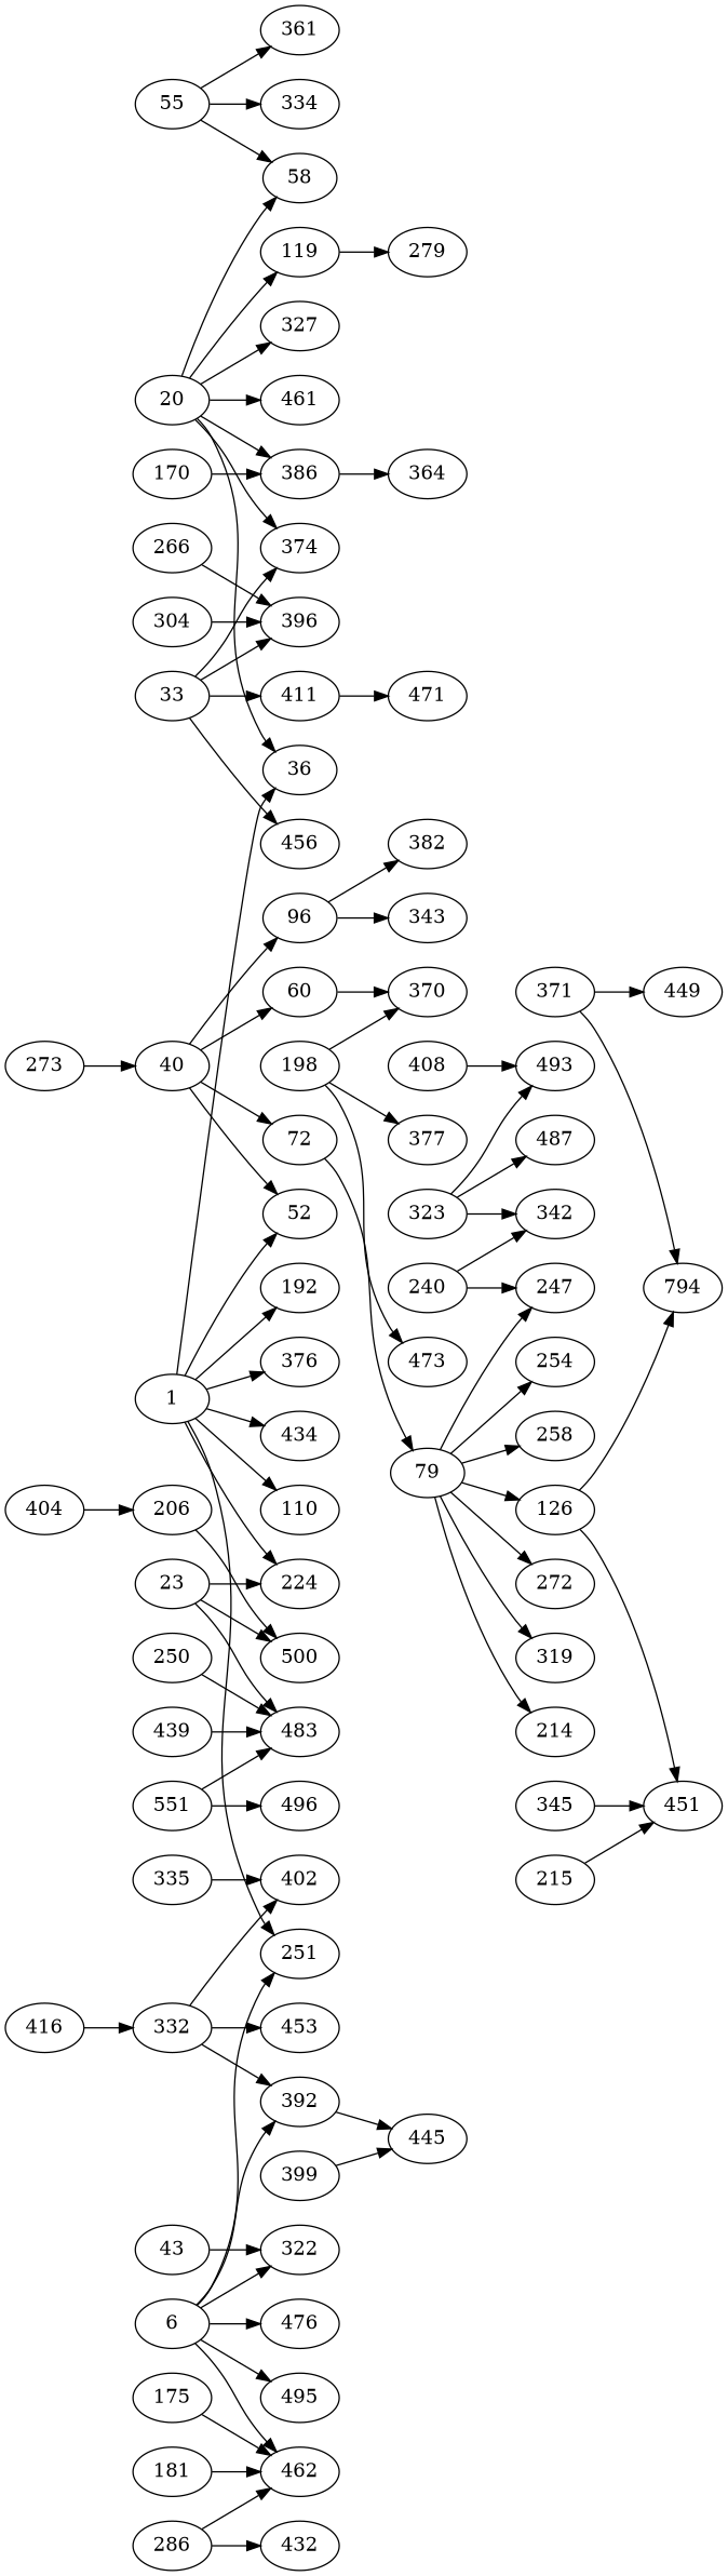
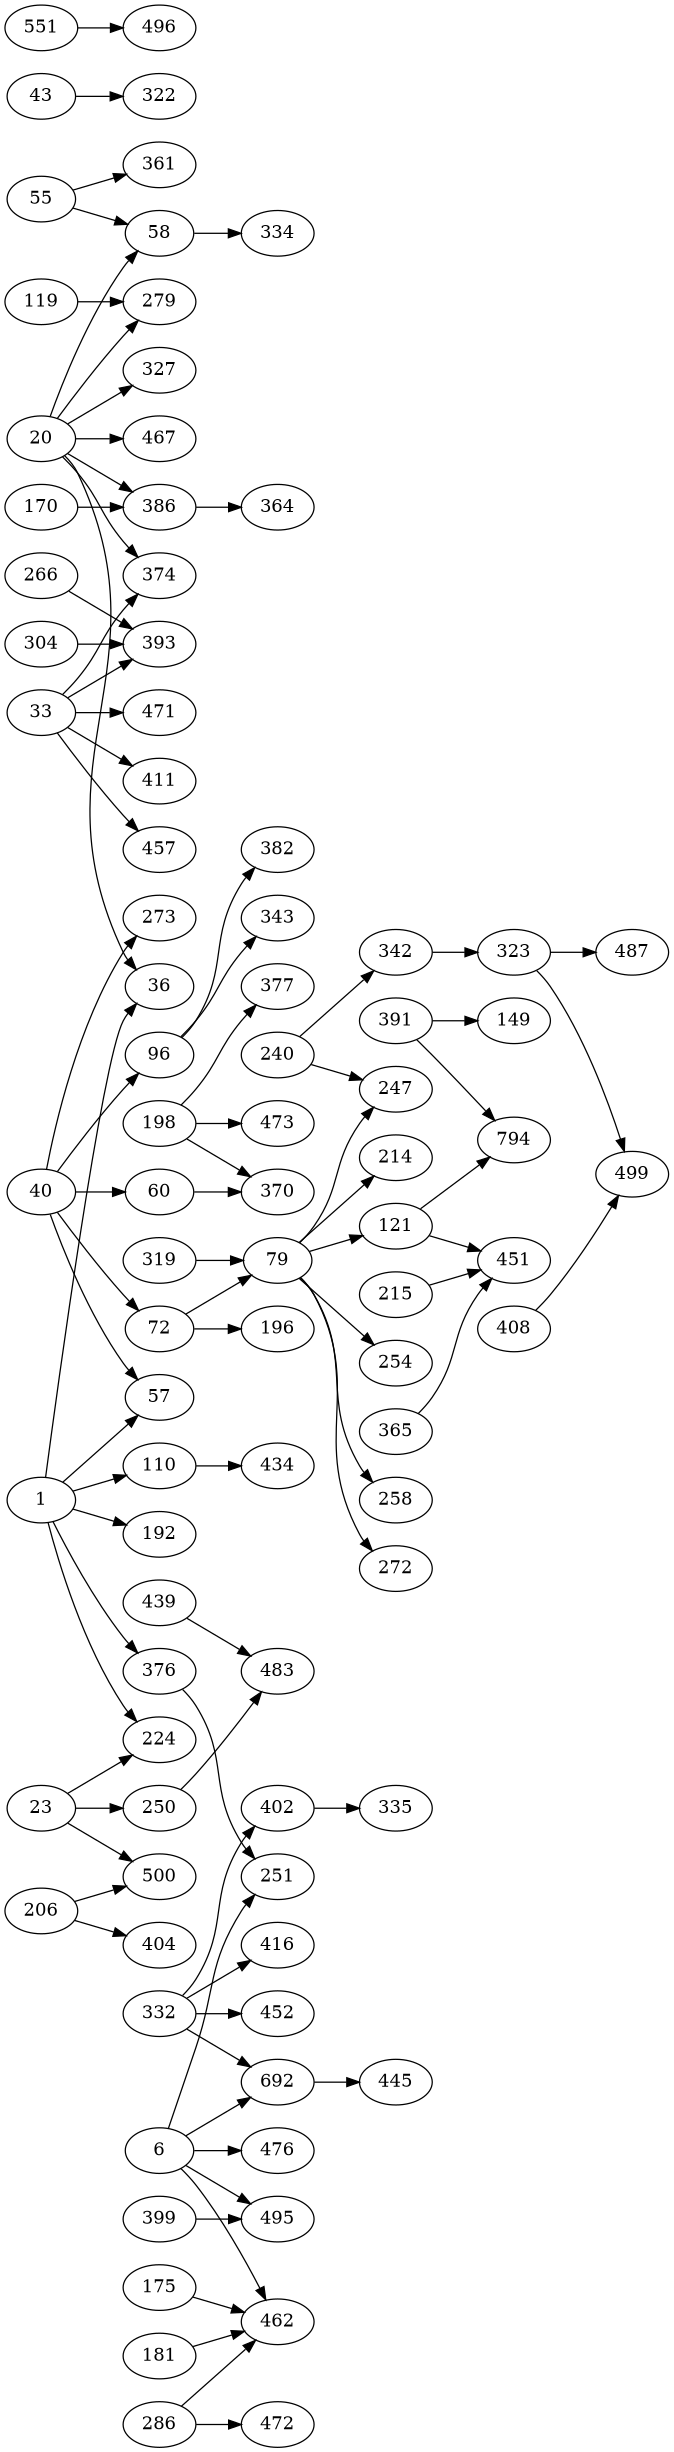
  digraph {
    rankdir=LR
    edge [color=black]
    1
    36
-   57 [label=52]
+   57
    110
    192
    224
    251
    376
    434
    6
    322
-   392
+   392 [label=692]
    462
    476
    495
    n16 [label=445]
    20
    58
    279
    327
    374
    386
-   461
+   461 [label=467]
    364
    23
    250
    500
    483
    33
-   396
+   396 [label=393]
    411
-   456
+   456 [label=457]
    471
    40
    60
    72
    96
    273
    370
    n40 [label=79]
+   196
    n42 [label=382]
    343
-   126
+   126 [label=121]
    214
    247
    254
    258
    272
    319
    43
    55
    334
    361
    n55 [label=794]
    451
    119
    170
    175
    n60 [label=181]
    198
    377
    473
    206
    404
    215
    240
    342
    266
    286
-   472 [label=432]
+   472
    304
    323
    487
-   493
+   493 [label=499]
    332
    402
    416
-   453
+   453 [label=452]
    335
    n81 [label=551]
    496
-   365 [label=345]
-   391 [label=371]
-   449
+   365
+   391
+   449 [label=149]
    399
    408
    439
    1 -> 36
    1 -> 57
    1 -> 110
    1 -> 192
    1 -> 224
-   1 -> 251
+   376 -> 251
    1 -> 376
-   1 -> 434
+   110 -> 434
    6 -> 251
-   6 -> 322
    6 -> 392
    6 -> 462
    6 -> 476
    6 -> 495
    392 -> n16
    20 -> 36
    20 -> 58
-   20 -> 119
+   20 -> 279
    20 -> 327
    20 -> 374
    20 -> 386
    20 -> 461
    386 -> 364
    23 -> 224
-   23 -> 483
+   23 -> 250
    23 -> 500
    250 -> 483
    33 -> 374
    33 -> 396
    33 -> 411
    33 -> 456
-   411 -> 471
+   33 -> 471
    40 -> 57
    40 -> 60
    40 -> 72
    40 -> 96
-   273 -> 40
+   40 -> 273
    60 -> 370
    72 -> n40
+   72 -> 196
    96 -> n42
    96 -> 343
    n40 -> 126
    n40 -> 214
    n40 -> 247
    n40 -> 254
    n40 -> 258
    n40 -> 272
-   n40 -> 319
+   319 -> n40
    126 -> n55
    126 -> 451
    43 -> 322
    55 -> 58
-   55 -> 334
+   58 -> 334
    55 -> 361
    119 -> 279
    170 -> 386
    175 -> 462
    n60 -> 462
    198 -> 370
    198 -> 377
    198 -> 473
    206 -> 500
-   404 -> 206
+   206 -> 404
    215 -> 451
    240 -> 247
    240 -> 342
    266 -> 396
    286 -> 462
    286 -> 472
    304 -> 396
-   323 -> 342
+   342 -> 323
    323 -> 487
    323 -> 493
    332 -> 392
    332 -> 402
-   416 -> 332
+   332 -> 416
    332 -> 453
-   335 -> 402
-   n81 -> 483
+   402 -> 335
    n81 -> 496
    365 -> 451
    391 -> n55
    391 -> 449
-   399 -> n16
+   399 -> 495
    408 -> 493
    439 -> 483
  }
